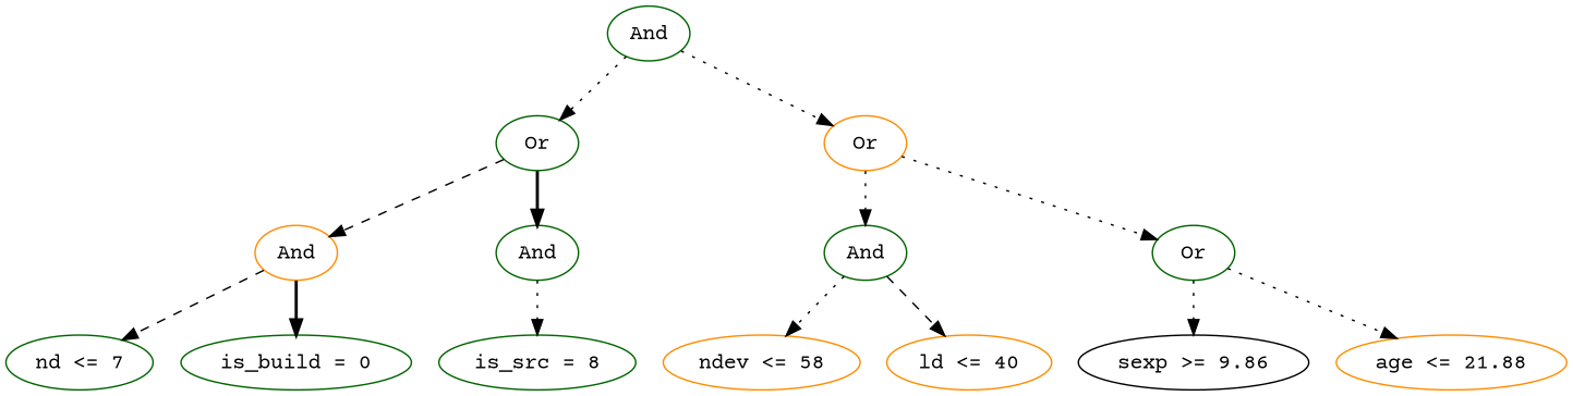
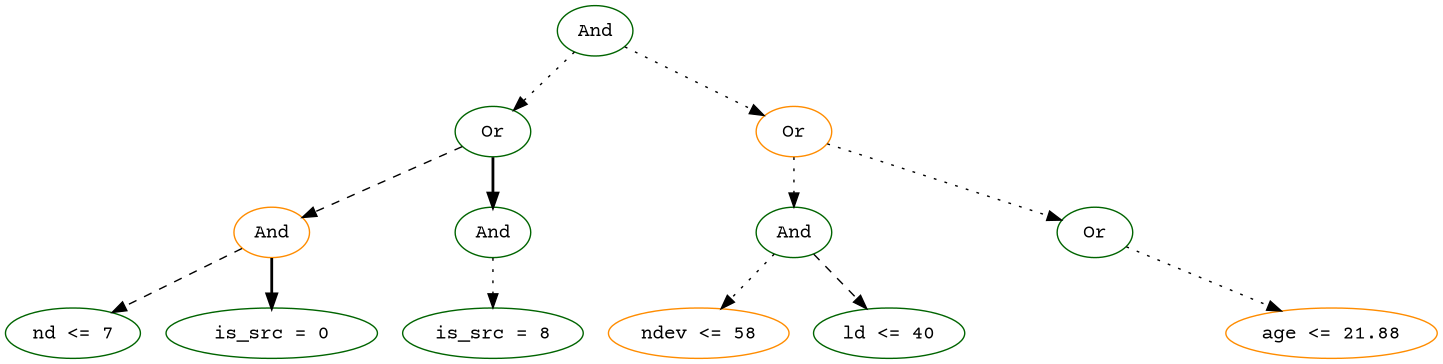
  digraph {
    fontname="Courier Prime"
    node [color=darkgreen fontname="Courier Prime"]
    edge [fontname="Courier Prime" style=dotted]
    n1 [height=0.5 label=And width=0.75]
    n2 [height=0.5 label=Or width=0.75]
    n3 [color=darkorange height=0.5 label=Or width=0.75]
    n4 [color=darkorange height=0.5 label=And width=0.75]
    n5 [height=0.5 label=And width=0.75]
    n6 [height=0.5 label=And width=0.75]
    n7 [height=0.5 label=Or width=0.75]
    n8 [height=0.5 label="nd <= 7" width=1.1193]
-   n9 [height=0.5 label="is_build = 0" width=1.4985]
+   n9 [height=0.5 label="is_src = 0" width=1.4985]
    n10 [height=0.5 label="is_src = 8" width=1.3179]
    n11 [color=darkorange height=0.5 label="ndev <= 58" width=1.4624]
-   n12 [color=darkorange height=0.5 label="ld <= 40" width=1.1735]
-   n13 [color=black height=0.5 label="sexp >= 9.86" width=1.6429]
+   n12 [height=0.5 label="ld <= 40" width=1.1735]
    n14 [color=darkorange height=0.5 label="age <= 21.88" width=1.6249]
    n1 -> n2
    n1 -> n3
    n2 -> n4 [style=dashed]
    n2 -> n5 [style=bold]
    n3 -> n6
    n3 -> n7
    n4 -> n8 [style=dashed]
    n4 -> n9 [style=bold]
    n5 -> n10
    n6 -> n11
    n6 -> n12 [style=dashed]
-   n7 -> n13
    n7 -> n14
  }
